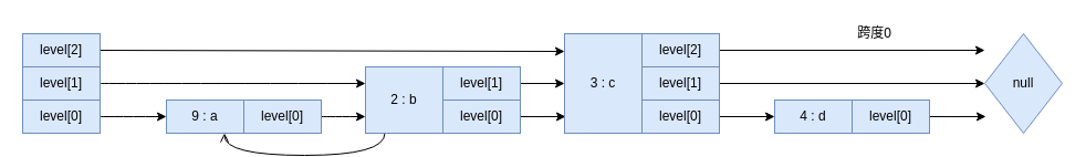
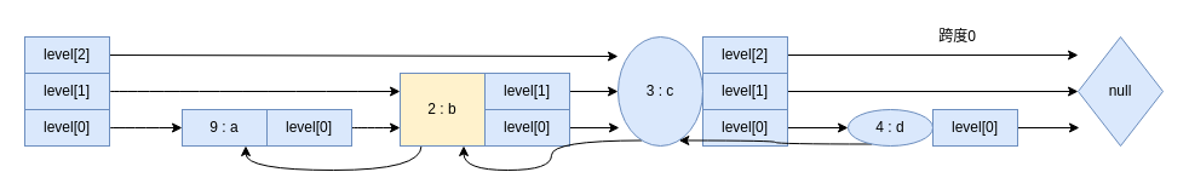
  <mxCell id="0" />
  <mxCell id="1" parent="0" />
  <mxCell id="2" style="edgeStyle=orthogonalEdgeStyle;curved=1;rounded=0;orthogonalLoop=1;jettySize=auto;html=1;exitX=1;exitY=0.5;exitDx=0;exitDy=0;entryX=0;entryY=0.5;entryDx=0;entryDy=0;" edge="1" parent="1" source="3" target="10"><mxGeometry relative="1" as="geometry" /></mxCell>
  <mxCell id="3" value="level[0]" style="rounded=0;whiteSpace=wrap;html=1;fillColor=#dae8fc;strokeColor=#6c8ebf;" vertex="1" parent="1"><mxGeometry x="20" y="90" width="70" height="30" as="geometry" /></mxCell>
  <mxCell id="4" style="edgeStyle=orthogonalEdgeStyle;curved=1;rounded=0;orthogonalLoop=1;jettySize=auto;html=1;exitX=1;exitY=0.5;exitDx=0;exitDy=0;entryX=0;entryY=0.25;entryDx=0;entryDy=0;" edge="1" parent="1" source="5" target="14"><mxGeometry relative="1" as="geometry" /></mxCell>
  <mxCell id="5" value="level[1]" style="rounded=0;whiteSpace=wrap;html=1;fillColor=#dae8fc;strokeColor=#6c8ebf;" vertex="1" parent="1"><mxGeometry x="20" y="60" width="70" height="30" as="geometry" /></mxCell>
  <mxCell id="6" style="edgeStyle=none;rounded=0;orthogonalLoop=1;jettySize=auto;html=1;exitX=1;exitY=0.5;exitDx=0;exitDy=0;entryX=0;entryY=0.178;entryDx=0;entryDy=0;entryPerimeter=0;" edge="1" parent="1" source="7" target="24"><mxGeometry relative="1" as="geometry" /></mxCell>
  <mxCell id="7" value="level[2]" style="rounded=0;whiteSpace=wrap;html=1;fillColor=#dae8fc;strokeColor=#6c8ebf;" vertex="1" parent="1"><mxGeometry x="20" y="30" width="70" height="30" as="geometry" /></mxCell>
  <mxCell id="8" style="edgeStyle=orthogonalEdgeStyle;curved=1;rounded=0;orthogonalLoop=1;jettySize=auto;html=1;exitX=1;exitY=0.5;exitDx=0;exitDy=0;entryX=0;entryY=0.75;entryDx=0;entryDy=0;" edge="1" parent="1" source="9" target="14"><mxGeometry relative="1" as="geometry" /></mxCell>
  <mxCell id="9" value="level[0]" style="rounded=0;whiteSpace=wrap;html=1;fillColor=#dae8fc;strokeColor=#6c8ebf;" vertex="1" parent="1"><mxGeometry x="220" y="90" width="70" height="30" as="geometry" /></mxCell>
  <mxCell id="10" value="9 : a" style="rounded=0;whiteSpace=wrap;html=1;fillColor=#dae8fc;strokeColor=#6c8ebf;" vertex="1" parent="1"><mxGeometry x="150" y="90" width="70" height="30" as="geometry" /></mxCell>
  <mxCell id="11" style="edgeStyle=none;rounded=0;orthogonalLoop=1;jettySize=auto;html=1;exitX=1;exitY=0.5;exitDx=0;exitDy=0;entryX=0.014;entryY=0.833;entryDx=0;entryDy=0;entryPerimeter=0;" edge="1" parent="1" source="12" target="24"><mxGeometry relative="1" as="geometry" /></mxCell>
  <mxCell id="12" value="level[0]" style="rounded=0;whiteSpace=wrap;html=1;fillColor=#dae8fc;strokeColor=#6c8ebf;" vertex="1" parent="1"><mxGeometry x="400" y="90" width="70" height="30" as="geometry" /></mxCell>
- <mxCell id="13" style="edgeStyle=orthogonalEdgeStyle;curved=1;rounded=0;orthogonalLoop=1;jettySize=auto;html=1;exitX=0.25;exitY=1;exitDx=0;exitDy=0;entryX=0.75;entryY=1;entryDx=0;entryDy=0;endArrow=open;" edge="1" parent="1" source="14" target="10"><mxGeometry relative="1" as="geometry" /></mxCell>
- <mxCell id="14" value="2 : b" style="rounded=0;whiteSpace=wrap;html=1;fillColor=#dae8fc;strokeColor=#6c8ebf;" vertex="1" parent="1"><mxGeometry x="330" y="60" width="70" height="60" as="geometry" /></mxCell>
+ <mxCell id="13" style="edgeStyle=orthogonalEdgeStyle;curved=1;rounded=0;orthogonalLoop=1;jettySize=auto;html=1;exitX=0.25;exitY=1;exitDx=0;exitDy=0;entryX=0.75;entryY=1;entryDx=0;entryDy=0;" edge="1" parent="1" source="14" target="10"><mxGeometry relative="1" as="geometry" /></mxCell>
+ <mxCell id="14" value="2 : b" style="rounded=0;whiteSpace=wrap;html=1;fillColor=#fff2cc;strokeColor=#6c8ebf;" vertex="1" parent="1"><mxGeometry x="330" y="60" width="70" height="60" as="geometry" /></mxCell>
  <mxCell id="15" style="edgeStyle=none;rounded=0;orthogonalLoop=1;jettySize=auto;html=1;exitX=1;exitY=0.5;exitDx=0;exitDy=0;entryX=0;entryY=0.5;entryDx=0;entryDy=0;" edge="1" parent="1" source="16" target="24"><mxGeometry relative="1" as="geometry" /></mxCell>
  <mxCell id="16" value="level[1]" style="rounded=0;whiteSpace=wrap;html=1;fillColor=#dae8fc;strokeColor=#6c8ebf;" vertex="1" parent="1"><mxGeometry x="400" y="60" width="70" height="30" as="geometry" /></mxCell>
  <mxCell id="17" style="edgeStyle=none;rounded=0;orthogonalLoop=1;jettySize=auto;html=1;exitX=1;exitY=0.5;exitDx=0;exitDy=0;entryX=0;entryY=0.5;entryDx=0;entryDy=0;" edge="1" parent="1" source="18" target="28"><mxGeometry relative="1" as="geometry" /></mxCell>
  <mxCell id="18" value="level[0]" style="rounded=0;whiteSpace=wrap;html=1;fillColor=#dae8fc;strokeColor=#6c8ebf;" vertex="1" parent="1"><mxGeometry x="580" y="90" width="70" height="30" as="geometry" /></mxCell>
  <mxCell id="19" style="edgeStyle=none;rounded=0;orthogonalLoop=1;jettySize=auto;html=1;exitX=1;exitY=0.5;exitDx=0;exitDy=0;entryX=0;entryY=0.5;entryDx=0;entryDy=0;" edge="1" parent="1" source="20" target="29"><mxGeometry relative="1" as="geometry" /></mxCell>
  <mxCell id="20" value="level[1]" style="rounded=0;whiteSpace=wrap;html=1;fillColor=#dae8fc;strokeColor=#6c8ebf;" vertex="1" parent="1"><mxGeometry x="580" y="60" width="70" height="30" as="geometry" /></mxCell>
  <mxCell id="21" style="edgeStyle=none;rounded=0;orthogonalLoop=1;jettySize=auto;html=1;exitX=1;exitY=0.5;exitDx=0;exitDy=0;entryX=0;entryY=0.167;entryDx=0;entryDy=0;entryPerimeter=0;" edge="1" parent="1" source="22" target="29"><mxGeometry relative="1" as="geometry" /></mxCell>
  <mxCell id="22" value="level[2]" style="rounded=0;whiteSpace=wrap;html=1;fillColor=#dae8fc;strokeColor=#6c8ebf;" vertex="1" parent="1"><mxGeometry x="580" y="30" width="70" height="30" as="geometry" /></mxCell>
- <mxCell id="24" value="3 : c" style="rounded=0;whiteSpace=wrap;html=1;fillColor=#dae8fc;strokeColor=#6c8ebf;" vertex="1" parent="1"><mxGeometry x="510" y="30" width="70" height="90" as="geometry" /></mxCell>
+ <mxCell id="23" style="edgeStyle=orthogonalEdgeStyle;curved=1;rounded=0;orthogonalLoop=1;jettySize=auto;html=1;exitX=0.25;exitY=1;exitDx=0;exitDy=0;entryX=0.75;entryY=1;entryDx=0;entryDy=0;" edge="1" parent="1" source="24" target="14"><mxGeometry relative="1" as="geometry" /></mxCell>
+ <mxCell id="24" value="3 : c" style="ellipse;whiteSpace=wrap;html=1;fillColor=#dae8fc;strokeColor=#6c8ebf;" vertex="1" parent="1"><mxGeometry x="510" y="30" width="70" height="90" as="geometry" /></mxCell>
  <mxCell id="25" style="edgeStyle=none;rounded=0;orthogonalLoop=1;jettySize=auto;html=1;exitX=1;exitY=0.5;exitDx=0;exitDy=0;entryX=0.014;entryY=0.833;entryDx=0;entryDy=0;entryPerimeter=0;" edge="1" parent="1" source="26" target="29"><mxGeometry relative="1" as="geometry" /></mxCell>
  <mxCell id="26" value="level[0]" style="rounded=0;whiteSpace=wrap;html=1;fillColor=#dae8fc;strokeColor=#6c8ebf;" vertex="1" parent="1"><mxGeometry x="770" y="90" width="70" height="30" as="geometry" /></mxCell>
- <mxCell id="28" value="4 : d" style="rounded=0;whiteSpace=wrap;html=1;fillColor=#dae8fc;strokeColor=#6c8ebf;" vertex="1" parent="1"><mxGeometry x="700" y="90" width="70" height="30" as="geometry" /></mxCell>
+ <mxCell id="27" style="edgeStyle=orthogonalEdgeStyle;curved=1;rounded=0;orthogonalLoop=1;jettySize=auto;html=1;exitX=0.25;exitY=1;exitDx=0;exitDy=0;entryX=0.75;entryY=1;entryDx=0;entryDy=0;" edge="1" parent="1" source="28" target="24"><mxGeometry relative="1" as="geometry" /></mxCell>
+ <mxCell id="28" value="4 : d" style="ellipse;whiteSpace=wrap;html=1;fillColor=#dae8fc;strokeColor=#6c8ebf;" vertex="1" parent="1"><mxGeometry x="700" y="90" width="70" height="30" as="geometry" /></mxCell>
  <mxCell id="29" value="null" style="rhombus;whiteSpace=wrap;html=1;fillColor=#dae8fc;strokeColor=#6c8ebf;" vertex="1" parent="1"><mxGeometry x="890" y="30" width="70" height="90" as="geometry" /></mxCell>
  <mxCell id="30" value="跨度0" style="text;html=1;align=center;verticalAlign=middle;resizable=0;points=[];autosize=1;strokeColor=none;fillColor=none;" vertex="1" parent="1"><mxGeometry x="765" y="20" width="50" height="20" as="geometry" /></mxCell>
